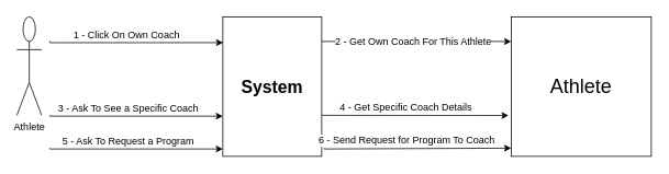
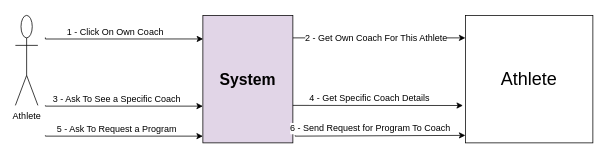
  <mxCell id="0" />
  <mxCell id="1" parent="0" />
  <mxCell id="2" value="" style="edgeStyle=orthogonalEdgeStyle;rounded=0;orthogonalLoop=1;jettySize=auto;html=1;entryX=0.003;entryY=0.185;entryDx=0;entryDy=0;entryPerimeter=0;" edge="1" parent="1" target="7"><mxGeometry relative="1" as="geometry"><mxPoint x="60" y="49.5" as="sourcePoint" /><mxPoint x="206" y="49.5" as="targetPoint" /><Array as="points"><mxPoint x="60" y="51" /></Array></mxGeometry></mxCell>
  <mxCell id="3" value="1 - Click On Own Coach" style="text;html=1;align=center;verticalAlign=middle;resizable=0;points=[];;labelBackgroundColor=#ffffff;" vertex="1" connectable="0" parent="2"><mxGeometry x="-0.236" y="1" relative="1" as="geometry"><mxPoint x="14" y="-8.88" as="offset" /></mxGeometry></mxCell>
  <mxCell id="4" value="Athlete" style="shape=umlActor;verticalLabelPosition=bottom;labelBackgroundColor=#ffffff;verticalAlign=top;html=1;outlineConnect=0;" vertex="1" parent="1"><mxGeometry x="20" y="20" width="30" height="120" as="geometry" /></mxCell>
  <mxCell id="5" value="" style="edgeStyle=orthogonalEdgeStyle;rounded=0;orthogonalLoop=1;jettySize=auto;html=1;" edge="1" parent="1" source="7" target="8"><mxGeometry relative="1" as="geometry"><Array as="points"><mxPoint x="460" y="50" /><mxPoint x="460" y="50" /></Array></mxGeometry></mxCell>
  <mxCell id="6" value="2 - Get Own Coach For This Athlete" style="text;html=1;align=center;verticalAlign=middle;resizable=0;points=[];;labelBackgroundColor=#ffffff;" vertex="1" connectable="0" parent="5"><mxGeometry x="0.224" y="2" relative="1" as="geometry"><mxPoint x="-31" y="2" as="offset" /></mxGeometry></mxCell>
- <mxCell id="7" value="&lt;b&gt;&lt;font style=&quot;font-size: 21px&quot;&gt;System&lt;/font&gt;&lt;/b&gt;" style="rounded=0;whiteSpace=wrap;html=1;" vertex="1" parent="1"><mxGeometry x="270" y="20" width="120" height="170" as="geometry" /></mxCell>
+ <mxCell id="7" value="&lt;b&gt;&lt;font style=&quot;font-size: 21px&quot;&gt;System&lt;/font&gt;&lt;/b&gt;" style="rounded=0;whiteSpace=wrap;html=1;fillColor=#e1d5e7;" vertex="1" parent="1"><mxGeometry x="270" y="20" width="120" height="170" as="geometry" /></mxCell>
  <mxCell id="8" value="&lt;font style=&quot;font-size: 24px&quot;&gt;Athlete&lt;/font&gt;" style="rounded=0;whiteSpace=wrap;html=1;" vertex="1" parent="1"><mxGeometry x="620" y="20" width="170" height="170" as="geometry" /></mxCell>
  <mxCell id="9" value="" style="edgeStyle=orthogonalEdgeStyle;rounded=0;orthogonalLoop=1;jettySize=auto;html=1;entryX=0.003;entryY=0.185;entryDx=0;entryDy=0;entryPerimeter=0;" edge="1" parent="1"><mxGeometry relative="1" as="geometry"><mxPoint x="60" y="140" as="sourcePoint" /><mxPoint x="270" y="141" as="targetPoint" /><Array as="points"><mxPoint x="60" y="141" /></Array></mxGeometry></mxCell>
  <mxCell id="10" value="3 - Ask To See a Specific Coach" style="text;html=1;align=center;verticalAlign=middle;resizable=0;points=[];;labelBackgroundColor=#ffffff;" vertex="1" connectable="0" parent="9"><mxGeometry x="-0.236" y="1" relative="1" as="geometry"><mxPoint x="14" y="-8.88" as="offset" /></mxGeometry></mxCell>
  <mxCell id="11" value="" style="edgeStyle=orthogonalEdgeStyle;rounded=0;orthogonalLoop=1;jettySize=auto;html=1;entryX=-0.019;entryY=0.707;entryDx=0;entryDy=0;entryPerimeter=0;" edge="1" parent="1" target="8"><mxGeometry relative="1" as="geometry"><mxPoint x="390" y="140" as="sourcePoint" /><mxPoint x="600" y="141" as="targetPoint" /><Array as="points"><mxPoint x="390" y="141" /></Array></mxGeometry></mxCell>
  <mxCell id="12" value="4 - Get Specific Coach Details" style="text;html=1;align=center;verticalAlign=middle;resizable=0;points=[];;labelBackgroundColor=#ffffff;" vertex="1" connectable="0" parent="11"><mxGeometry x="-0.236" y="1" relative="1" as="geometry"><mxPoint x="14" y="-8.88" as="offset" /></mxGeometry></mxCell>
  <mxCell id="13" value="" style="edgeStyle=orthogonalEdgeStyle;rounded=0;orthogonalLoop=1;jettySize=auto;html=1;entryX=0.003;entryY=0.185;entryDx=0;entryDy=0;entryPerimeter=0;" edge="1" parent="1"><mxGeometry relative="1" as="geometry"><mxPoint x="60" y="180" as="sourcePoint" /><mxPoint x="270" y="181" as="targetPoint" /><Array as="points"><mxPoint x="60" y="181" /></Array></mxGeometry></mxCell>
  <mxCell id="14" value="5 - Ask To Request a Program" style="text;html=1;align=center;verticalAlign=middle;resizable=0;points=[];;labelBackgroundColor=#ffffff;" vertex="1" connectable="0" parent="13"><mxGeometry x="-0.236" y="1" relative="1" as="geometry"><mxPoint x="14" y="-8.88" as="offset" /></mxGeometry></mxCell>
  <mxCell id="15" value="" style="edgeStyle=orthogonalEdgeStyle;rounded=0;orthogonalLoop=1;jettySize=auto;html=1;entryX=-0.019;entryY=0.707;entryDx=0;entryDy=0;entryPerimeter=0;" edge="1" parent="1"><mxGeometry relative="1" as="geometry"><mxPoint x="393" y="180" as="sourcePoint" /><mxPoint x="620" y="180" as="targetPoint" /><Array as="points"><mxPoint x="393" y="181" /></Array></mxGeometry></mxCell>
  <mxCell id="16" value="6 - Send Request for Program To Coach" style="text;html=1;align=center;verticalAlign=middle;resizable=0;points=[];;labelBackgroundColor=#ffffff;" vertex="1" connectable="0" parent="15"><mxGeometry x="-0.236" y="1" relative="1" as="geometry"><mxPoint x="14" y="-8.88" as="offset" /></mxGeometry></mxCell>
